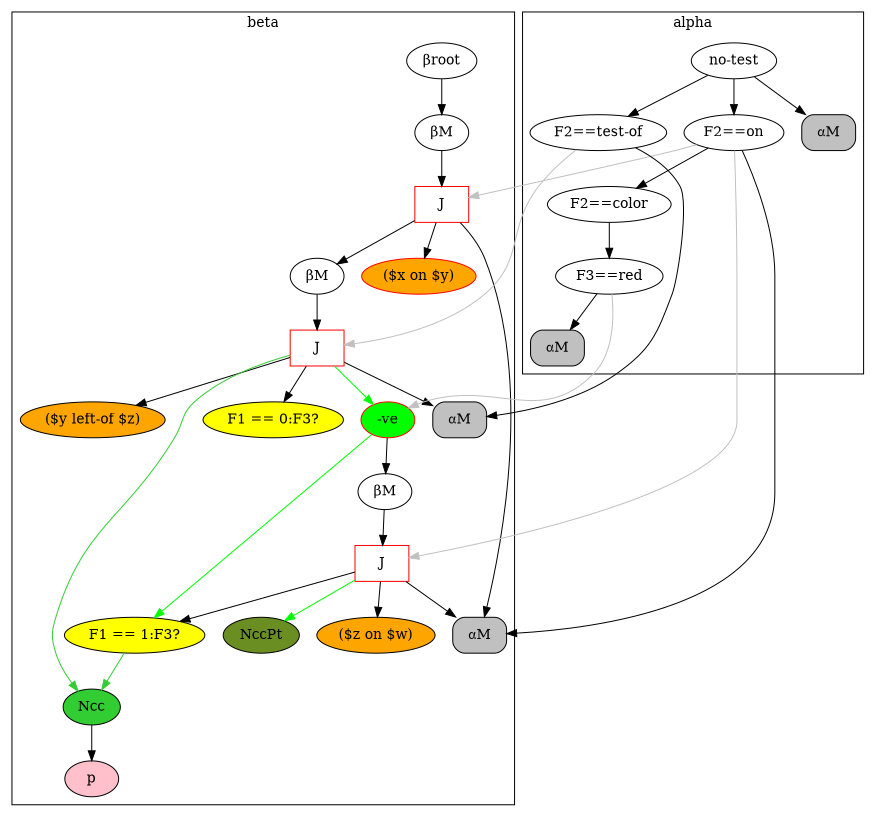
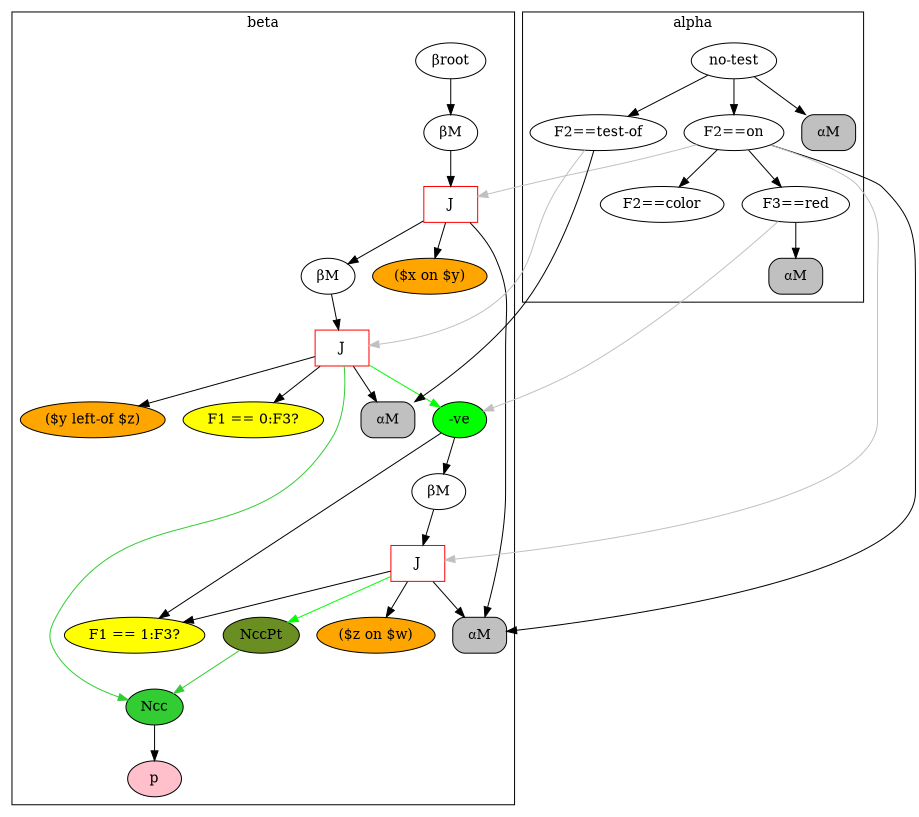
  digraph {
    n1 [label="βroot"]
    n2 [label="βM"]
    n3 [color=red label=J shape=box]
    n4 [fillcolor=gray label="⍺M" shape=box style="rounded,filled"]
-   "($x on $y)" [fillcolor=orange style=filled color=red]
+   "($x on $y)" [fillcolor=orange style=filled]
    n6 [label="βM"]
    n7 [color=red label=J shape=box]
    n8 [fillcolor=gray label="⍺M" shape=box style="rounded,filled"]
    "($y left-of $z)" [fillcolor=orange style=filled]
    "F1 == 0:F3?" [fillcolor=yellow style=filled]
-   n11 [fillcolor=green label="-ve" style=filled color=red]
+   n11 [fillcolor=green label="-ve" style=filled]
    n12 [fillcolor=limegreen label=Ncc style=filled]
    "F1 == 1:F3?" [fillcolor=yellow style=filled]
    n14 [label="βM"]
    n15 [color=red label=J shape=box]
    "($z on $w)" [fillcolor=orange style=filled]
    n17 [fillcolor=olivedrab label=NccPt style=filled]
    n18 [fillcolor=pink label=p style=filled]
    "no-test"
    "F2==on"
    n21 [label="F2==test-of"]
    "F2==color"
    n23 [fillcolor=gray label="⍺M" shape=box style="rounded,filled"]
    "F3==red"
    n25 [fillcolor=gray label="⍺M" shape=box style="rounded,filled"]
    subgraph cluster_1 {
      label=beta
      n1
      n2
      n3
      n4
      "($x on $y)"
      n6
      n7
      n8
      "($y left-of $z)"
      "F1 == 0:F3?"
      n11
      n12
      "F1 == 1:F3?"
      n14
      n15
      "($z on $w)"
      n17
      n18
    }
    subgraph cluster_2 {
      label=alpha
      "no-test"
      "F2==on"
      n21
      "F2==color"
      n23
      "F3==red"
      n25
    }
    n1 -> n2
    n2 -> n3
    n3 -> n4
    n3 -> "($x on $y)"
    n3 -> n6
    n6 -> n7
    n7 -> n8
    n7 -> "($y left-of $z)"
    n7 -> "F1 == 0:F3?"
    n7 -> n11 [color=green]
    n7 -> n12 [color=limegreen]
-   n11 -> "F1 == 1:F3?" [color=green]
+   n11 -> "F1 == 1:F3?"
    n11 -> n14
    n12 -> n18
    n14 -> n15
    n15 -> n4
    n15 -> "F1 == 1:F3?"
    n15 -> "($z on $w)"
    n15 -> n17 [color=green]
-   "F1 == 1:F3?" -> n12 [color=limegreen]
+   n17 -> n12 [color=limegreen]
    "no-test" -> "F2==on"
    "no-test" -> n21
    "no-test" -> n23
    "F2==on" -> n3 [color=gray]
    "F2==on" -> n4
    "F2==on" -> n15 [color=gray]
    "F2==on" -> "F2==color"
    n21 -> n7 [color=gray]
    n21 -> n8
-   "F2==color" -> "F3==red"
+   "F2==on" -> "F3==red"
    "F3==red" -> n11 [color=gray]
    "F3==red" -> n25
  }
